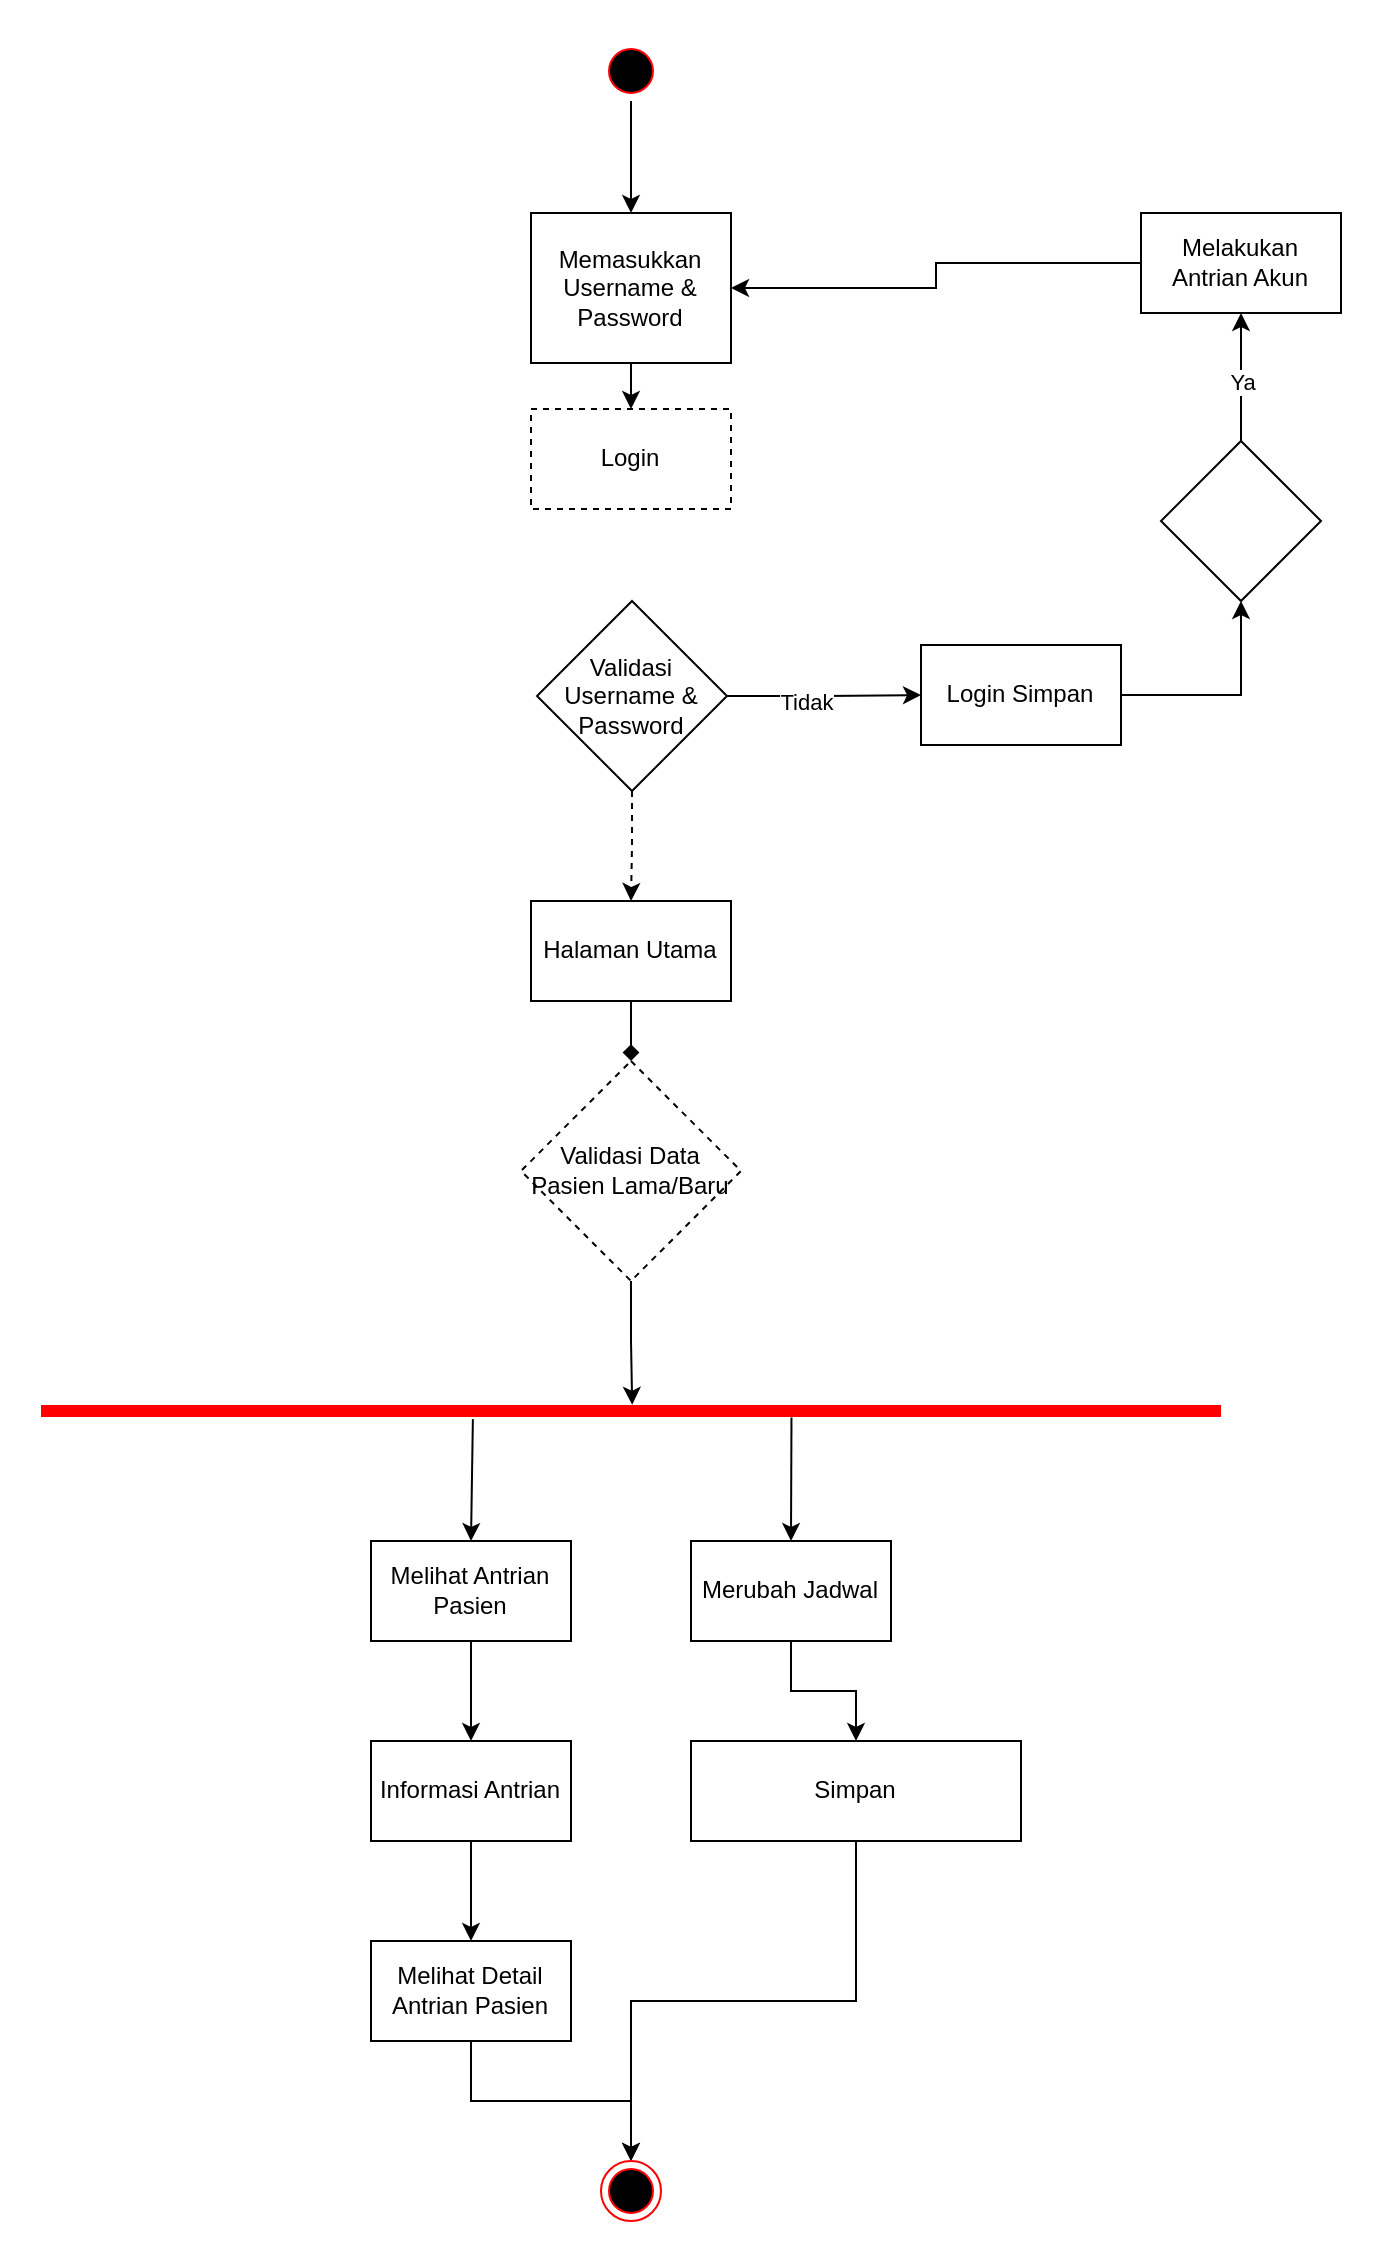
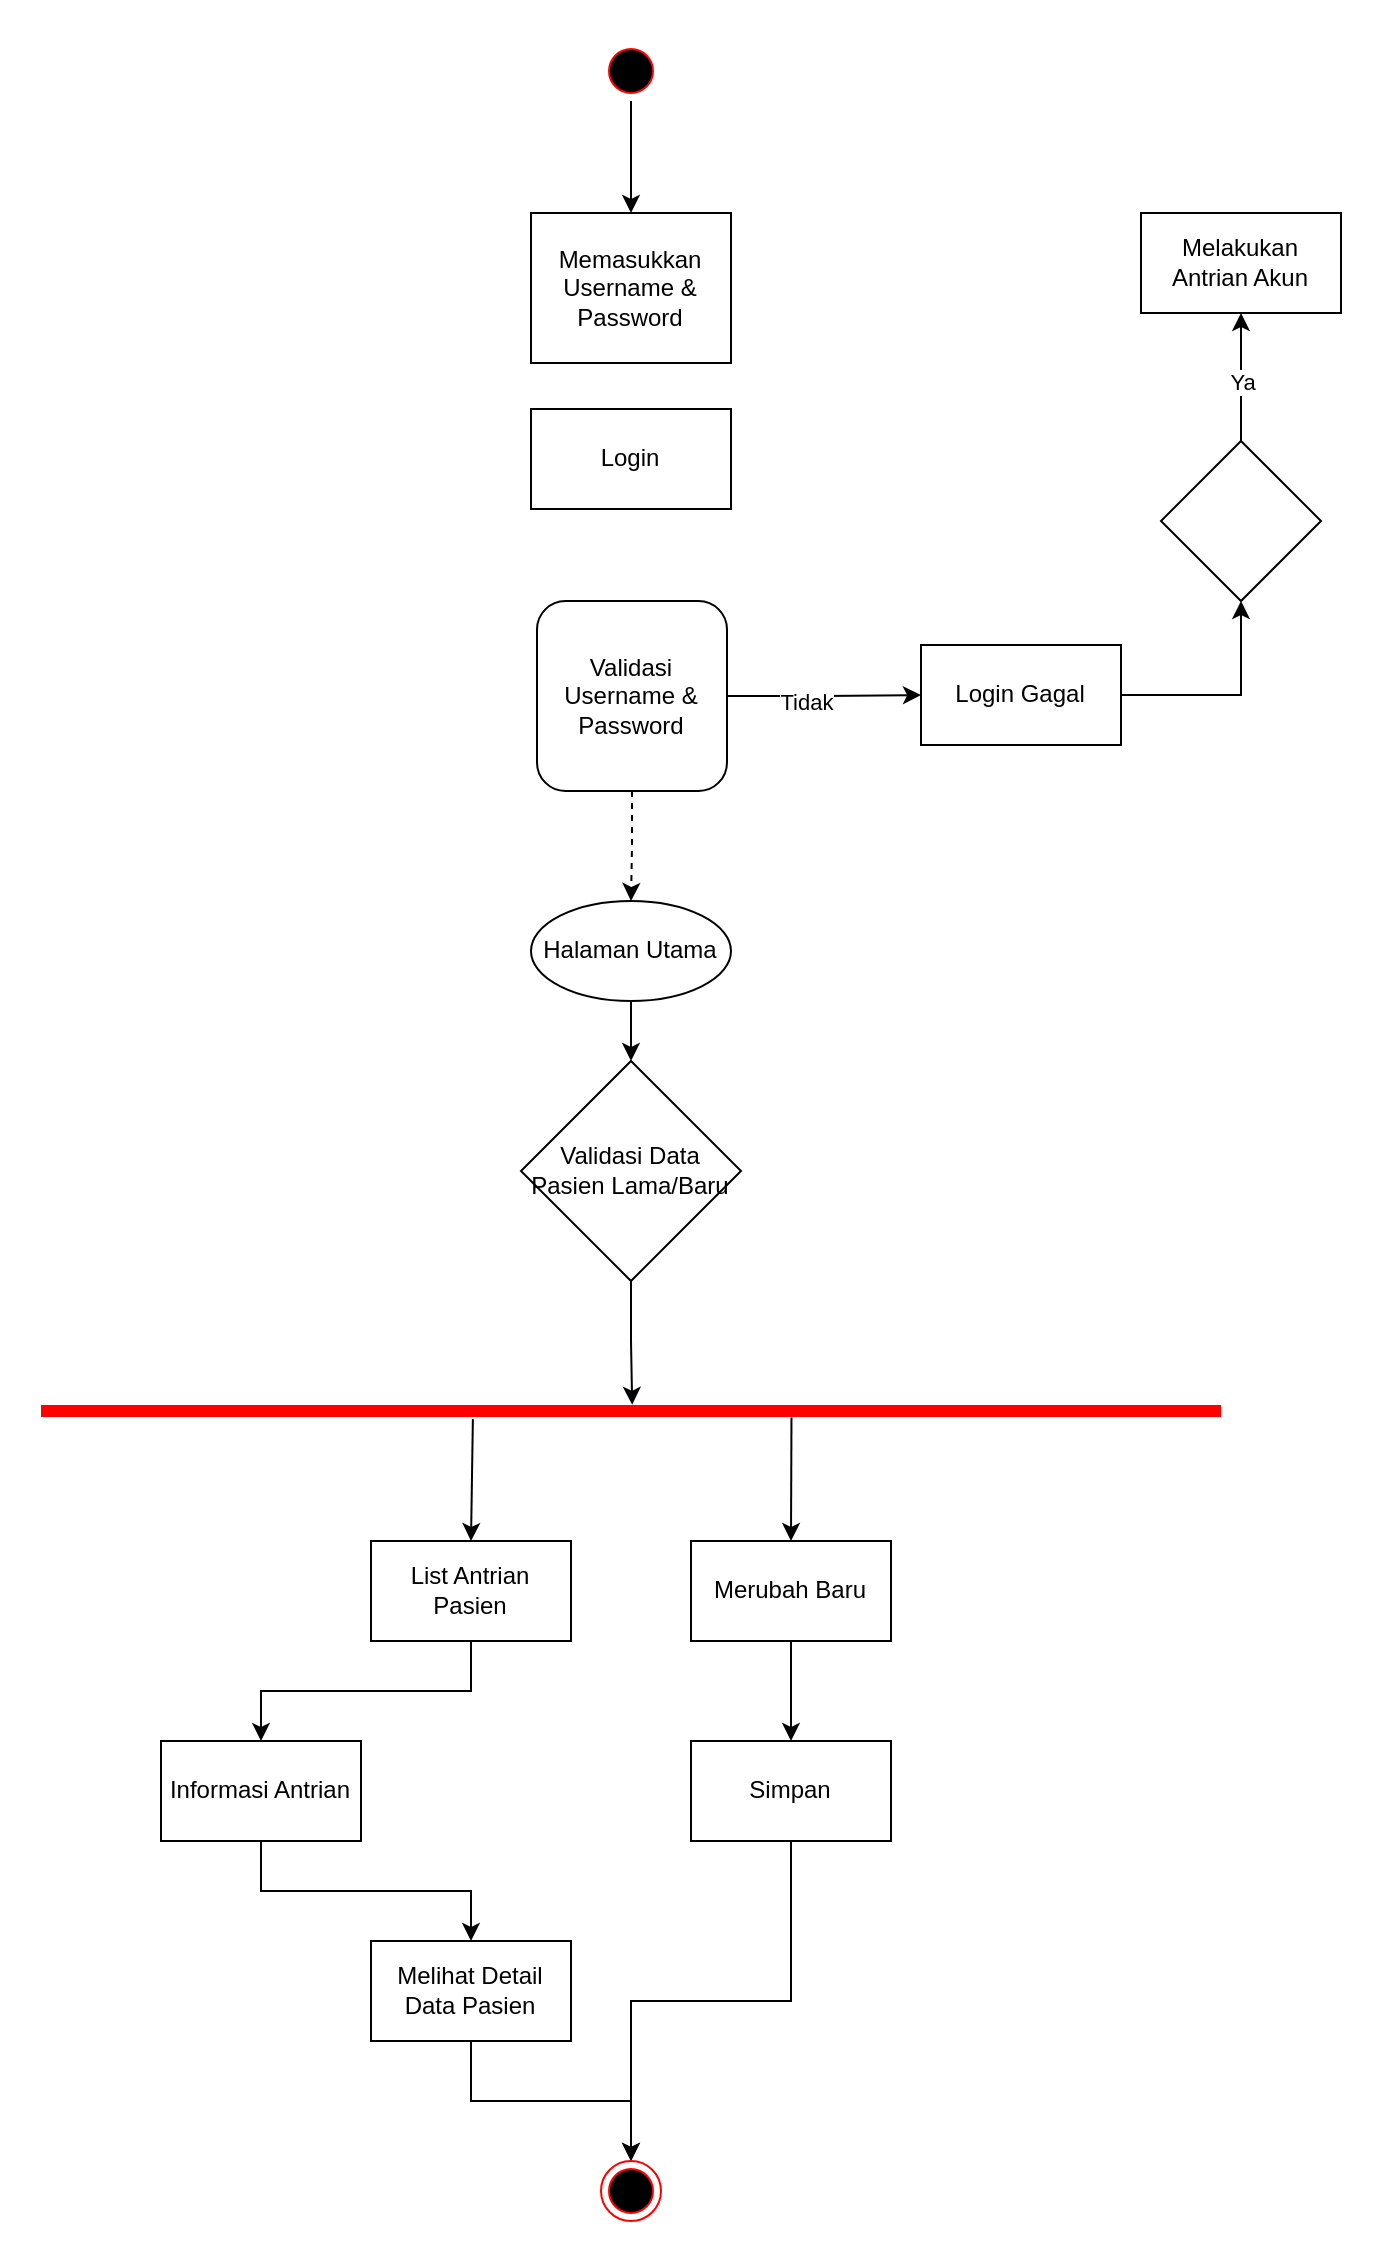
  <mxCell id="0" />
  <mxCell id="1" parent="0" />
  <mxCell id="2" style="edgeStyle=orthogonalEdgeStyle;rounded=0;orthogonalLoop=1;jettySize=auto;html=1;exitX=0.5;exitY=1;exitDx=0;exitDy=0;entryX=0.5;entryY=0;entryDx=0;entryDy=0;" edge="1" parent="1" source="3" target="15"><mxGeometry relative="1" as="geometry" /></mxCell>
  <mxCell id="3" value="" style="ellipse;html=1;shape=startState;fillColor=#000000;strokeColor=#ff0000;" vertex="1" parent="1"><mxGeometry x="300" y="20" width="30" height="30" as="geometry" /></mxCell>
- <mxCell id="4" value="Login" style="html=1;dashed=1;whiteSpace=wrap;" vertex="1" parent="1"><mxGeometry x="265" y="204" width="100" height="50" as="geometry" /></mxCell>
+ <mxCell id="4" value="Login" style="html=1;dashed=0;whiteSpace=wrap;" vertex="1" parent="1"><mxGeometry x="265" y="204" width="100" height="50" as="geometry" /></mxCell>
  <mxCell id="5" style="edgeStyle=orthogonalEdgeStyle;rounded=0;orthogonalLoop=1;jettySize=auto;html=1;exitX=1;exitY=0.5;exitDx=0;exitDy=0;entryX=0;entryY=0.5;entryDx=0;entryDy=0;" edge="1" parent="1" source="8" target="10"><mxGeometry relative="1" as="geometry" /></mxCell>
  <mxCell id="6" value="Tidak" style="edgeLabel;html=1;align=center;verticalAlign=middle;resizable=0;points=[];" vertex="1" connectable="0" parent="5"><mxGeometry x="-0.2" y="-3" relative="1" as="geometry"><mxPoint as="offset" /></mxGeometry></mxCell>
  <mxCell id="7" style="edgeStyle=orthogonalEdgeStyle;rounded=0;orthogonalLoop=1;jettySize=auto;html=1;exitX=0.5;exitY=1;exitDx=0;exitDy=0;entryX=0.5;entryY=0;entryDx=0;entryDy=0;dashed=1;" edge="1" parent="1" source="8" target="18"><mxGeometry relative="1" as="geometry" /></mxCell>
- <mxCell id="8" value="Validasi Username &amp;amp; Password" style="rhombus;whiteSpace=wrap;html=1;" vertex="1" parent="1"><mxGeometry x="268" y="300" width="95" height="95" as="geometry" /></mxCell>
+ <mxCell id="8" value="Validasi Username &amp;amp; Password" style="whiteSpace=wrap;html=1;rounded=1;" vertex="1" parent="1"><mxGeometry x="268" y="300" width="95" height="95" as="geometry" /></mxCell>
  <mxCell id="9" style="edgeStyle=orthogonalEdgeStyle;rounded=0;orthogonalLoop=1;jettySize=auto;html=1;exitX=1;exitY=0.5;exitDx=0;exitDy=0;entryX=0.5;entryY=1;entryDx=0;entryDy=0;" edge="1" parent="1" source="10" target="13"><mxGeometry relative="1" as="geometry" /></mxCell>
- <mxCell id="10" value="Login Simpan" style="html=1;dashed=0;whiteSpace=wrap;" vertex="1" parent="1"><mxGeometry x="460" y="322" width="100" height="50" as="geometry" /></mxCell>
+ <mxCell id="10" value="Login Gagal" style="html=1;dashed=0;whiteSpace=wrap;" vertex="1" parent="1"><mxGeometry x="460" y="322" width="100" height="50" as="geometry" /></mxCell>
  <mxCell id="11" style="edgeStyle=orthogonalEdgeStyle;rounded=0;orthogonalLoop=1;jettySize=auto;html=1;exitX=0.5;exitY=0;exitDx=0;exitDy=0;entryX=0.5;entryY=1;entryDx=0;entryDy=0;" edge="1" parent="1" source="13" target="17"><mxGeometry relative="1" as="geometry" /></mxCell>
  <mxCell id="12" value="Ya" style="edgeLabel;html=1;align=center;verticalAlign=middle;resizable=0;points=[];" vertex="1" connectable="0" parent="11"><mxGeometry x="0.309" y="2" relative="1" as="geometry"><mxPoint x="2" y="12" as="offset" /></mxGeometry></mxCell>
  <mxCell id="13" value="" style="rhombus;whiteSpace=wrap;html=1;" vertex="1" parent="1"><mxGeometry x="580" y="220" width="80" height="80" as="geometry" /></mxCell>
- <mxCell id="14" style="edgeStyle=orthogonalEdgeStyle;rounded=0;orthogonalLoop=1;jettySize=auto;html=1;exitX=0.5;exitY=1;exitDx=0;exitDy=0;entryX=0.5;entryY=0;entryDx=0;entryDy=0;" edge="1" parent="1" source="15" target="4"><mxGeometry relative="1" as="geometry" /></mxCell>
  <mxCell id="15" value="Memasukkan Username &amp;amp; Password" style="html=1;dashed=0;whiteSpace=wrap;" vertex="1" parent="1"><mxGeometry x="265" y="106" width="100" height="75" as="geometry" /></mxCell>
- <mxCell id="16" style="edgeStyle=orthogonalEdgeStyle;rounded=0;orthogonalLoop=1;jettySize=auto;html=1;exitX=0;exitY=0.5;exitDx=0;exitDy=0;entryX=1;entryY=0.5;entryDx=0;entryDy=0;" edge="1" parent="1" source="17" target="15"><mxGeometry relative="1" as="geometry" /></mxCell>
  <mxCell id="17" value="Melakukan Antrian Akun" style="html=1;dashed=0;whiteSpace=wrap;" vertex="1" parent="1"><mxGeometry x="570" y="106" width="100" height="50" as="geometry" /></mxCell>
- <mxCell id="18" value="Halaman Utama" style="html=1;dashed=0;whiteSpace=wrap;" vertex="1" parent="1"><mxGeometry x="265" y="450" width="100" height="50" as="geometry" /></mxCell>
- <mxCell id="19" style="edgeStyle=orthogonalEdgeStyle;rounded=0;orthogonalLoop=1;jettySize=auto;html=1;exitX=0.5;exitY=1;exitDx=0;exitDy=0;entryX=0.5;entryY=0;entryDx=0;entryDy=0;endArrow=diamond;" edge="1" parent="1" source="18" target="20"><mxGeometry relative="1" as="geometry"><mxPoint x="315" y="580" as="targetPoint" /></mxGeometry></mxCell>
- <mxCell id="20" value="Validasi Data Pasien Lama/Baru" style="rhombus;whiteSpace=wrap;html=1;dashed=1;" vertex="1" parent="1"><mxGeometry x="260" y="530" width="110" height="110" as="geometry" /></mxCell>
+ <mxCell id="18" value="Halaman Utama" style="ellipse;html=1;dashed=0;whiteSpace=wrap;" vertex="1" parent="1"><mxGeometry x="265" y="450" width="100" height="50" as="geometry" /></mxCell>
+ <mxCell id="19" style="edgeStyle=orthogonalEdgeStyle;rounded=0;orthogonalLoop=1;jettySize=auto;html=1;exitX=0.5;exitY=1;exitDx=0;exitDy=0;entryX=0.5;entryY=0;entryDx=0;entryDy=0;" edge="1" parent="1" source="18" target="20"><mxGeometry relative="1" as="geometry"><mxPoint x="315" y="580" as="targetPoint" /></mxGeometry></mxCell>
+ <mxCell id="20" value="Validasi Data Pasien Lama/Baru" style="rhombus;whiteSpace=wrap;html=1;" vertex="1" parent="1"><mxGeometry x="260" y="530" width="110" height="110" as="geometry" /></mxCell>
  <mxCell id="21" value="" style="shape=line;html=1;strokeWidth=6;strokeColor=#ff0000;" vertex="1" parent="1"><mxGeometry x="20" y="700" width="590" height="10" as="geometry" /></mxCell>
  <mxCell id="22" style="edgeStyle=orthogonalEdgeStyle;rounded=0;orthogonalLoop=1;jettySize=auto;html=1;exitX=0.5;exitY=1;exitDx=0;exitDy=0;entryX=0.501;entryY=0.188;entryDx=0;entryDy=0;entryPerimeter=0;" edge="1" parent="1" source="20" target="21"><mxGeometry relative="1" as="geometry" /></mxCell>
  <mxCell id="23" style="edgeStyle=orthogonalEdgeStyle;rounded=0;orthogonalLoop=1;jettySize=auto;html=1;exitX=0.5;exitY=1;exitDx=0;exitDy=0;entryX=0.5;entryY=0;entryDx=0;entryDy=0;" edge="1" parent="1" source="24" target="26"><mxGeometry relative="1" as="geometry" /></mxCell>
- <mxCell id="24" value="Melihat Antrian Pasien" style="html=1;dashed=0;whiteSpace=wrap;" vertex="1" parent="1"><mxGeometry x="185" y="770" width="100" height="50" as="geometry" /></mxCell>
+ <mxCell id="24" value="List Antrian Pasien" style="html=1;dashed=0;whiteSpace=wrap;" vertex="1" parent="1"><mxGeometry x="185" y="770" width="100" height="50" as="geometry" /></mxCell>
  <mxCell id="25" style="edgeStyle=orthogonalEdgeStyle;rounded=0;orthogonalLoop=1;jettySize=auto;html=1;exitX=0.5;exitY=1;exitDx=0;exitDy=0;entryX=0.5;entryY=0;entryDx=0;entryDy=0;" edge="1" parent="1" source="26" target="32"><mxGeometry relative="1" as="geometry" /></mxCell>
- <mxCell id="26" value="Informasi Antrian" style="html=1;dashed=0;whiteSpace=wrap;" vertex="1" parent="1"><mxGeometry x="185" y="870" width="100" height="50" as="geometry" /></mxCell>
+ <mxCell id="26" value="Informasi Antrian" style="html=1;dashed=0;whiteSpace=wrap;" vertex="1" parent="1"><mxGeometry x="80" y="870" width="100" height="50" as="geometry" /></mxCell>
  <mxCell id="27" style="edgeStyle=orthogonalEdgeStyle;rounded=0;orthogonalLoop=1;jettySize=auto;html=1;exitX=0.5;exitY=1;exitDx=0;exitDy=0;" edge="1" parent="1" source="28" target="30"><mxGeometry relative="1" as="geometry" /></mxCell>
- <mxCell id="28" value="Merubah Jadwal" style="html=1;dashed=0;whiteSpace=wrap;" vertex="1" parent="1"><mxGeometry x="345" y="770" width="100" height="50" as="geometry" /></mxCell>
+ <mxCell id="28" value="Merubah Baru" style="html=1;dashed=0;whiteSpace=wrap;" vertex="1" parent="1"><mxGeometry x="345" y="770" width="100" height="50" as="geometry" /></mxCell>
  <mxCell id="29" style="edgeStyle=orthogonalEdgeStyle;rounded=0;orthogonalLoop=1;jettySize=auto;html=1;exitX=0.5;exitY=1;exitDx=0;exitDy=0;entryX=0.5;entryY=0;entryDx=0;entryDy=0;" edge="1" parent="1" source="30" target="35"><mxGeometry relative="1" as="geometry" /></mxCell>
- <mxCell id="30" value="Simpan" style="html=1;dashed=0;whiteSpace=wrap;" vertex="1" parent="1"><mxGeometry x="345" y="870" width="165" height="50" as="geometry" /></mxCell>
+ <mxCell id="30" value="Simpan" style="html=1;dashed=0;whiteSpace=wrap;" vertex="1" parent="1"><mxGeometry x="345" y="870" width="100" height="50" as="geometry" /></mxCell>
  <mxCell id="31" style="edgeStyle=orthogonalEdgeStyle;rounded=0;orthogonalLoop=1;jettySize=auto;html=1;exitX=0.5;exitY=1;exitDx=0;exitDy=0;entryX=0.5;entryY=0;entryDx=0;entryDy=0;" edge="1" parent="1" source="32" target="35"><mxGeometry relative="1" as="geometry"><mxPoint x="310" y="1080" as="targetPoint" /></mxGeometry></mxCell>
- <mxCell id="32" value="Melihat Detail Antrian Pasien" style="html=1;dashed=0;whiteSpace=wrap;" vertex="1" parent="1"><mxGeometry x="185" y="970" width="100" height="50" as="geometry" /></mxCell>
+ <mxCell id="32" value="Melihat Detail Data Pasien" style="html=1;dashed=0;whiteSpace=wrap;" vertex="1" parent="1"><mxGeometry x="185" y="970" width="100" height="50" as="geometry" /></mxCell>
  <mxCell id="33" value="" style="endArrow=classic;html=1;rounded=0;entryX=0.5;entryY=0;entryDx=0;entryDy=0;exitX=0.636;exitY=0.819;exitDx=0;exitDy=0;exitPerimeter=0;" edge="1" parent="1" source="21" target="28"><mxGeometry width="50" height="50" relative="1" as="geometry"><mxPoint x="395" y="720" as="sourcePoint" /><mxPoint x="550" y="790" as="targetPoint" /></mxGeometry></mxCell>
  <mxCell id="34" value="" style="endArrow=classic;html=1;rounded=0;entryX=0.5;entryY=0;entryDx=0;entryDy=0;exitX=0.366;exitY=0.907;exitDx=0;exitDy=0;exitPerimeter=0;" edge="1" parent="1" source="21" target="24"><mxGeometry width="50" height="50" relative="1" as="geometry"><mxPoint x="210" y="790" as="sourcePoint" /><mxPoint x="260" y="740" as="targetPoint" /></mxGeometry></mxCell>
  <mxCell id="35" value="" style="ellipse;html=1;shape=endState;fillColor=#000000;strokeColor=#ff0000;" vertex="1" parent="1"><mxGeometry x="300" y="1080" width="30" height="30" as="geometry" /></mxCell>
